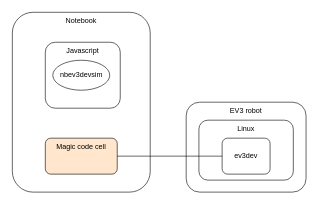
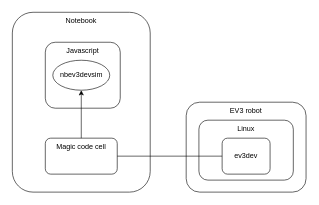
  <mxCell id="0" />
  <mxCell id="1" parent="0" />
  <mxCell id="2" value="Notebook" style="rounded=1;whiteSpace=wrap;html=1;verticalAlign=top;" parent="1" vertex="1"><mxGeometry x="20" y="20" width="230" height="300" as="geometry" /></mxCell>
- <mxCell id="3" value="Magic code cell" style="rounded=1;whiteSpace=wrap;html=1;verticalAlign=top;fillColor=#ffe6cc;" parent="1" vertex="1"><mxGeometry x="75" y="230" width="120" height="60" as="geometry" /></mxCell>
+ <mxCell id="3" value="Magic code cell" style="rounded=1;whiteSpace=wrap;html=1;verticalAlign=top;" parent="1" vertex="1"><mxGeometry x="75" y="230" width="120" height="60" as="geometry" /></mxCell>
  <mxCell id="4" value="Javascript" style="rounded=1;whiteSpace=wrap;html=1;verticalAlign=top;" parent="1" vertex="1"><mxGeometry x="75" y="70" width="125" height="110" as="geometry" /></mxCell>
  <mxCell id="5" value="EV3 robot" style="rounded=1;whiteSpace=wrap;html=1;verticalAlign=top;" parent="1" vertex="1"><mxGeometry x="310" y="170" width="200" height="150" as="geometry" /></mxCell>
  <mxCell id="6" value="Linux" style="rounded=1;whiteSpace=wrap;html=1;verticalAlign=top;" parent="1" vertex="1"><mxGeometry x="331.25" y="200" width="157.5" height="100" as="geometry" /></mxCell>
  <mxCell id="7" value="nbev3devsim" style="ellipse;whiteSpace=wrap;html=1;" parent="1" vertex="1"><mxGeometry x="87.5" y="100" width="95" height="50" as="geometry" /></mxCell>
+ <mxCell id="8" value="" style="endArrow=classic;html=1;exitX=0.5;exitY=0;exitDx=0;exitDy=0;entryX=0.5;entryY=1;entryDx=0;entryDy=0;" parent="1" source="3" target="7" edge="1"><mxGeometry width="50" height="50" relative="1" as="geometry"><mxPoint x="290" y="120" as="sourcePoint" /><mxPoint x="340" y="70" as="targetPoint" /></mxGeometry></mxCell>
  <mxCell id="9" value="ev3dev" style="rounded=1;whiteSpace=wrap;html=1;" parent="1" vertex="1"><mxGeometry x="370" y="230" width="80" height="60" as="geometry" /></mxCell>
  <mxCell id="10" value="" style="endArrow=none;html=1;exitX=1;exitY=0.5;exitDx=0;exitDy=0;entryX=0;entryY=0.5;entryDx=0;entryDy=0;" parent="1" source="3" target="9" edge="1"><mxGeometry width="50" height="50" relative="1" as="geometry"><mxPoint x="290" y="120" as="sourcePoint" /><mxPoint x="340" y="70" as="targetPoint" /></mxGeometry></mxCell>
